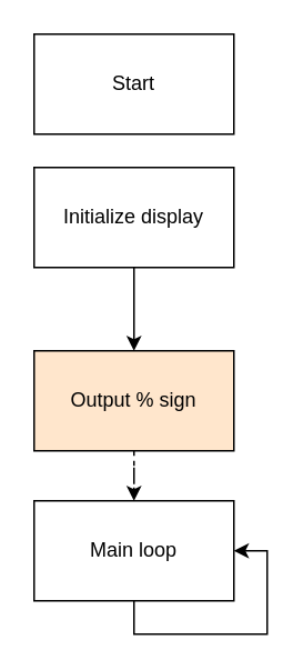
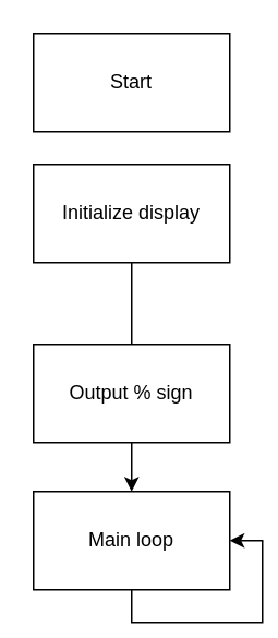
  <mxCell id="0" />
  <mxCell id="1" parent="0" />
  <mxCell id="2" value="Start" style="whiteSpace=wrap;html=1;rounded=0;" vertex="1" parent="1"><mxGeometry x="20" y="20" width="120" height="60" as="geometry" /></mxCell>
- <mxCell id="3" value="" style="edgeStyle=orthogonalEdgeStyle;rounded=0;orthogonalLoop=1;jettySize=auto;html=1;" edge="1" parent="1" source="4" target="6"><mxGeometry relative="1" as="geometry" /></mxCell>
+ <mxCell id="3" value="" style="edgeStyle=orthogonalEdgeStyle;rounded=0;orthogonalLoop=1;jettySize=auto;html=1;endArrow=none;" edge="1" parent="1" source="4" target="6"><mxGeometry relative="1" as="geometry" /></mxCell>
  <mxCell id="4" value="Initialize display" style="rounded=0;whiteSpace=wrap;html=1;" vertex="1" parent="1"><mxGeometry x="20" y="100" width="120" height="60" as="geometry" /></mxCell>
- <mxCell id="5" value="" style="edgeStyle=orthogonalEdgeStyle;rounded=0;orthogonalLoop=1;jettySize=auto;html=1;dashed=1;" edge="1" parent="1" source="6" target="7"><mxGeometry relative="1" as="geometry" /></mxCell>
- <mxCell id="6" value="Output % sign" style="rounded=0;whiteSpace=wrap;html=1;fillColor=#ffe6cc;" vertex="1" parent="1"><mxGeometry x="20" y="210" width="120" height="60" as="geometry" /></mxCell>
+ <mxCell id="5" value="" style="edgeStyle=orthogonalEdgeStyle;rounded=0;orthogonalLoop=1;jettySize=auto;html=1;" edge="1" parent="1" source="6" target="7"><mxGeometry relative="1" as="geometry" /></mxCell>
+ <mxCell id="6" value="Output % sign" style="rounded=0;whiteSpace=wrap;html=1;" vertex="1" parent="1"><mxGeometry x="20" y="210" width="120" height="60" as="geometry" /></mxCell>
  <mxCell id="7" value="Main loop" style="rounded=0;whiteSpace=wrap;html=1;" vertex="1" parent="1"><mxGeometry x="20" y="300" width="120" height="60" as="geometry" /></mxCell>
  <mxCell id="8" style="edgeStyle=orthogonalEdgeStyle;rounded=0;orthogonalLoop=1;jettySize=auto;html=1;exitX=0.5;exitY=1;exitDx=0;exitDy=0;entryX=1;entryY=0.5;entryDx=0;entryDy=0;" edge="1" parent="1" source="7" target="7"><mxGeometry relative="1" as="geometry" /></mxCell>
